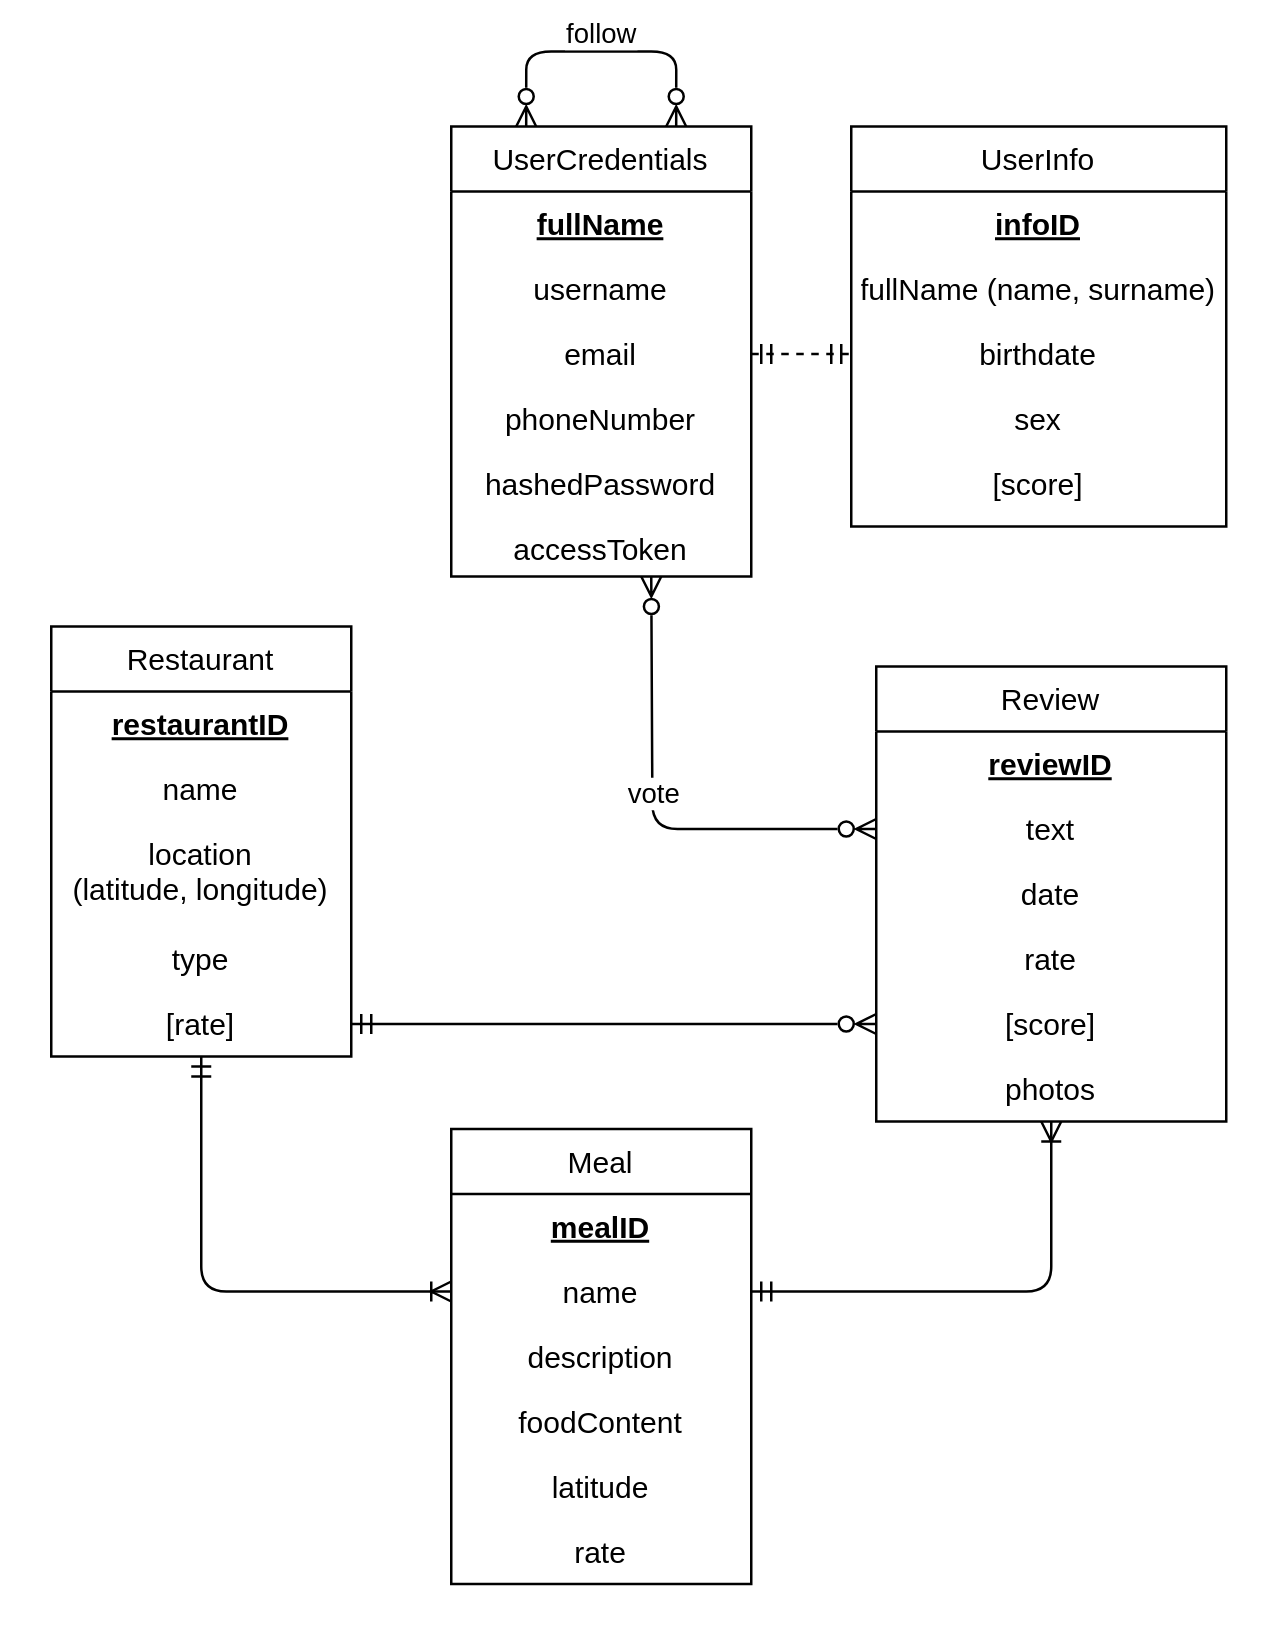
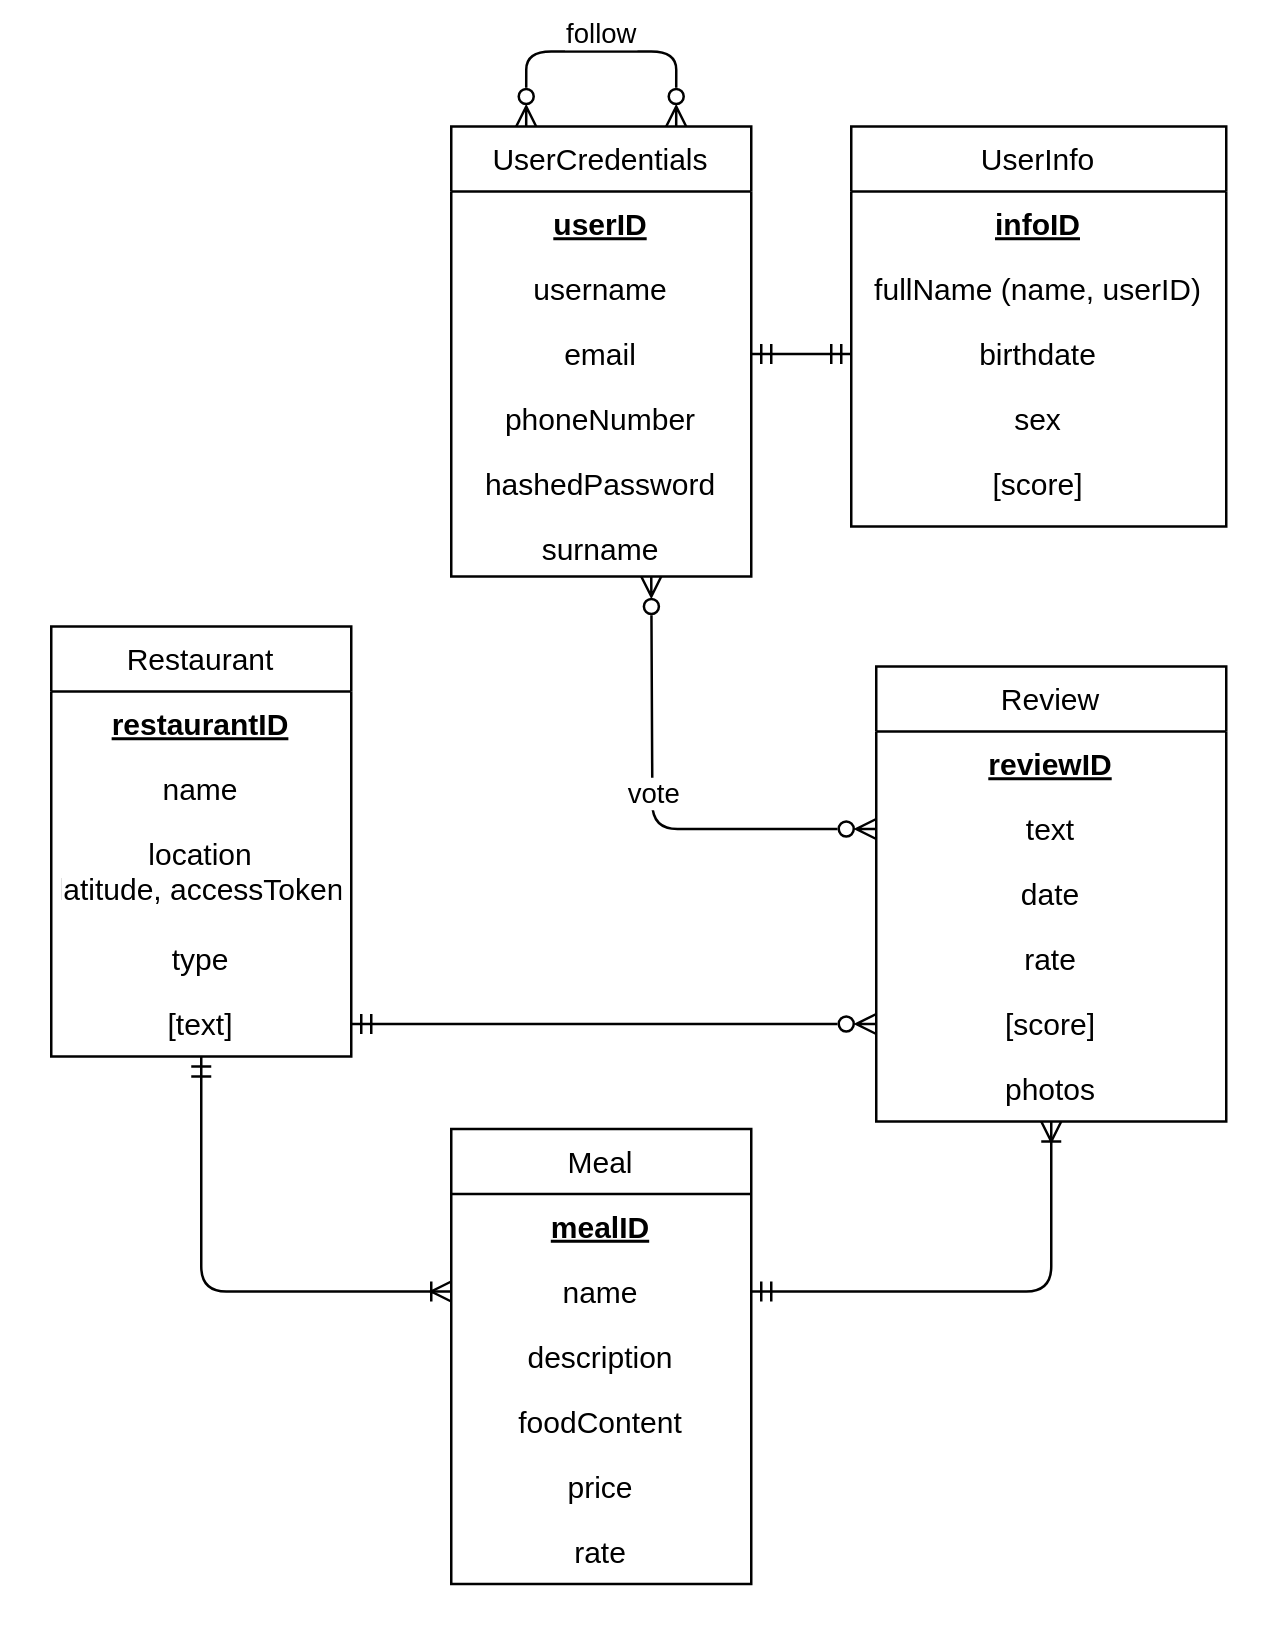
  <mxCell id="0" />
  <mxCell id="1" parent="0" />
  <mxCell id="2" style="edgeStyle=orthogonalEdgeStyle;rounded=1;orthogonalLoop=1;jettySize=auto;html=1;exitX=0.25;exitY=0;exitDx=0;exitDy=0;startArrow=ERzeroToMany;startFill=0;endArrow=ERzeroToMany;endFill=0;entryX=0.75;entryY=0;entryDx=0;entryDy=0;" parent="1" edge="1"><mxGeometry relative="1" as="geometry"><mxPoint x="269.98" y="50" as="targetPoint" /><Array as="points"><mxPoint x="209.98" y="20" /><mxPoint x="269.98" y="20" /></Array><mxPoint x="209.98" y="50" as="sourcePoint" /></mxGeometry></mxCell>
  <mxCell id="3" value="follow" style="edgeLabel;html=1;align=center;verticalAlign=middle;resizable=0;points=[];" parent="2" vertex="1" connectable="0"><mxGeometry x="-0.113" y="-1" relative="1" as="geometry"><mxPoint x="7" y="-9" as="offset" /></mxGeometry></mxCell>
  <mxCell id="4" value="UserCredentials" style="swimlane;fontStyle=0;childLayout=stackLayout;horizontal=1;startSize=26;fillColor=none;horizontalStack=0;resizeParent=1;resizeParentMax=0;resizeLast=0;collapsible=1;marginBottom=0;" parent="1" vertex="1"><mxGeometry x="180" y="50" width="120" height="180" as="geometry" /></mxCell>
- <mxCell id="5" value="fullName" style="text;strokeColor=none;fillColor=none;align=center;verticalAlign=top;spacingLeft=4;spacingRight=4;overflow=hidden;rotatable=0;points=[[0,0.5],[1,0.5]];portConstraint=eastwest;fontStyle=5" parent="4" vertex="1"><mxGeometry y="26" width="120" height="26" as="geometry" /></mxCell>
+ <mxCell id="5" value="userID" style="text;strokeColor=none;fillColor=none;align=center;verticalAlign=top;spacingLeft=4;spacingRight=4;overflow=hidden;rotatable=0;points=[[0,0.5],[1,0.5]];portConstraint=eastwest;fontStyle=5" parent="4" vertex="1"><mxGeometry y="26" width="120" height="26" as="geometry" /></mxCell>
  <mxCell id="6" value="username" style="text;strokeColor=none;fillColor=none;align=center;verticalAlign=top;spacingLeft=4;spacingRight=4;overflow=hidden;rotatable=0;points=[[0,0.5],[1,0.5]];portConstraint=eastwest;" parent="4" vertex="1"><mxGeometry y="52" width="120" height="26" as="geometry" /></mxCell>
  <mxCell id="7" value="email" style="text;strokeColor=none;fillColor=none;align=center;verticalAlign=top;spacingLeft=4;spacingRight=4;overflow=hidden;rotatable=0;points=[[0,0.5],[1,0.5]];portConstraint=eastwest;" parent="4" vertex="1"><mxGeometry y="78" width="120" height="26" as="geometry" /></mxCell>
  <mxCell id="8" value="phoneNumber" style="text;strokeColor=none;fillColor=none;align=center;verticalAlign=top;spacingLeft=4;spacingRight=4;overflow=hidden;rotatable=0;points=[[0,0.5],[1,0.5]];portConstraint=eastwest;" parent="4" vertex="1"><mxGeometry y="104" width="120" height="26" as="geometry" /></mxCell>
  <mxCell id="9" value="hashedPassword" style="text;strokeColor=none;fillColor=none;align=center;verticalAlign=top;spacingLeft=4;spacingRight=4;overflow=hidden;rotatable=0;points=[[0,0.5],[1,0.5]];portConstraint=eastwest;" parent="4" vertex="1"><mxGeometry y="130" width="120" height="26" as="geometry" /></mxCell>
- <mxCell id="10" value="accessToken" style="text;strokeColor=none;fillColor=none;align=center;verticalAlign=top;spacingLeft=4;spacingRight=4;overflow=hidden;rotatable=0;points=[[0,0.5],[1,0.5]];portConstraint=eastwest;" parent="4" vertex="1"><mxGeometry y="156" width="120" height="24" as="geometry" /></mxCell>
+ <mxCell id="10" value="surname" style="text;strokeColor=none;fillColor=none;align=center;verticalAlign=top;spacingLeft=4;spacingRight=4;overflow=hidden;rotatable=0;points=[[0,0.5],[1,0.5]];portConstraint=eastwest;" parent="4" vertex="1"><mxGeometry y="156" width="120" height="24" as="geometry" /></mxCell>
  <mxCell id="11" value="UserInfo" style="swimlane;fontStyle=0;childLayout=stackLayout;horizontal=1;startSize=26;fillColor=none;horizontalStack=0;resizeParent=1;resizeParentMax=0;resizeLast=0;collapsible=1;marginBottom=0;" parent="1" vertex="1"><mxGeometry x="340" y="50" width="150" height="160" as="geometry" /></mxCell>
  <mxCell id="12" value="infoID" style="text;strokeColor=none;fillColor=none;align=center;verticalAlign=top;spacingLeft=4;spacingRight=4;overflow=hidden;rotatable=0;points=[[0,0.5],[1,0.5]];portConstraint=eastwest;fontStyle=5" parent="11" vertex="1"><mxGeometry y="26" width="150" height="26" as="geometry" /></mxCell>
- <mxCell id="13" value="fullName (name, surname)" style="text;strokeColor=none;fillColor=none;align=center;verticalAlign=top;spacingLeft=4;spacingRight=4;overflow=hidden;rotatable=0;points=[[0,0.5],[1,0.5]];portConstraint=eastwest;" parent="11" vertex="1"><mxGeometry y="52" width="150" height="26" as="geometry" /></mxCell>
+ <mxCell id="13" value="fullName (name, userID)" style="text;strokeColor=none;fillColor=none;align=center;verticalAlign=top;spacingLeft=4;spacingRight=4;overflow=hidden;rotatable=0;points=[[0,0.5],[1,0.5]];portConstraint=eastwest;" parent="11" vertex="1"><mxGeometry y="52" width="150" height="26" as="geometry" /></mxCell>
  <mxCell id="14" value="birthdate" style="text;strokeColor=none;fillColor=none;align=center;verticalAlign=top;spacingLeft=4;spacingRight=4;overflow=hidden;rotatable=0;points=[[0,0.5],[1,0.5]];portConstraint=eastwest;" parent="11" vertex="1"><mxGeometry y="78" width="150" height="26" as="geometry" /></mxCell>
  <mxCell id="15" value="sex" style="text;strokeColor=none;fillColor=none;align=center;verticalAlign=top;spacingLeft=4;spacingRight=4;overflow=hidden;rotatable=0;points=[[0,0.5],[1,0.5]];portConstraint=eastwest;" parent="11" vertex="1"><mxGeometry y="104" width="150" height="26" as="geometry" /></mxCell>
  <mxCell id="16" value="[score]" style="text;strokeColor=none;fillColor=none;align=center;verticalAlign=top;spacingLeft=4;spacingRight=4;overflow=hidden;rotatable=0;points=[[0,0.5],[1,0.5]];portConstraint=eastwest;" parent="11" vertex="1"><mxGeometry y="130" width="150" height="30" as="geometry" /></mxCell>
  <mxCell id="17" value="Restaurant" style="swimlane;fontStyle=0;childLayout=stackLayout;horizontal=1;startSize=26;fillColor=none;horizontalStack=0;resizeParent=1;resizeParentMax=0;resizeLast=0;collapsible=1;marginBottom=0;" parent="1" vertex="1"><mxGeometry x="20" y="250" width="120" height="172" as="geometry" /></mxCell>
  <mxCell id="18" value="restaurantID" style="text;strokeColor=none;fillColor=none;align=center;verticalAlign=top;spacingLeft=4;spacingRight=4;overflow=hidden;rotatable=0;points=[[0,0.5],[1,0.5]];portConstraint=eastwest;fontStyle=5" parent="17" vertex="1"><mxGeometry y="26" width="120" height="26" as="geometry" /></mxCell>
  <mxCell id="19" value="name" style="text;strokeColor=none;fillColor=none;align=center;verticalAlign=top;spacingLeft=4;spacingRight=4;overflow=hidden;rotatable=0;points=[[0,0.5],[1,0.5]];portConstraint=eastwest;" parent="17" vertex="1"><mxGeometry y="52" width="120" height="26" as="geometry" /></mxCell>
- <mxCell id="20" value="location&#10;(latitude, longitude)" style="text;strokeColor=none;fillColor=none;align=center;verticalAlign=top;spacingLeft=4;spacingRight=4;overflow=hidden;rotatable=0;points=[[0,0.5],[1,0.5]];portConstraint=eastwest;" parent="17" vertex="1"><mxGeometry y="78" width="120" height="42" as="geometry" /></mxCell>
+ <mxCell id="20" value="location&#10;(latitude, accessToken)" style="text;strokeColor=none;fillColor=none;align=center;verticalAlign=top;spacingLeft=4;spacingRight=4;overflow=hidden;rotatable=0;points=[[0,0.5],[1,0.5]];portConstraint=eastwest;" parent="17" vertex="1"><mxGeometry y="78" width="120" height="42" as="geometry" /></mxCell>
  <mxCell id="21" value="type" style="text;strokeColor=none;fillColor=none;align=center;verticalAlign=top;spacingLeft=4;spacingRight=4;overflow=hidden;rotatable=0;points=[[0,0.5],[1,0.5]];portConstraint=eastwest;" parent="17" vertex="1"><mxGeometry y="120" width="120" height="26" as="geometry" /></mxCell>
- <mxCell id="22" value="[rate]" style="text;strokeColor=none;fillColor=none;align=center;verticalAlign=top;spacingLeft=4;spacingRight=4;overflow=hidden;rotatable=0;points=[[0,0.5],[1,0.5]];portConstraint=eastwest;" parent="17" vertex="1"><mxGeometry y="146" width="120" height="26" as="geometry" /></mxCell>
+ <mxCell id="22" value="[text]" style="text;strokeColor=none;fillColor=none;align=center;verticalAlign=top;spacingLeft=4;spacingRight=4;overflow=hidden;rotatable=0;points=[[0,0.5],[1,0.5]];portConstraint=eastwest;" parent="17" vertex="1"><mxGeometry y="146" width="120" height="26" as="geometry" /></mxCell>
  <mxCell id="23" value="Review" style="swimlane;fontStyle=0;childLayout=stackLayout;horizontal=1;startSize=26;fillColor=none;horizontalStack=0;resizeParent=1;resizeParentMax=0;resizeLast=0;collapsible=1;marginBottom=0;" parent="1" vertex="1"><mxGeometry x="350" y="266" width="140" height="182" as="geometry" /></mxCell>
  <mxCell id="24" value="reviewID" style="text;strokeColor=none;fillColor=none;align=center;verticalAlign=top;spacingLeft=4;spacingRight=4;overflow=hidden;rotatable=0;points=[[0,0.5],[1,0.5]];portConstraint=eastwest;fontStyle=5" parent="23" vertex="1"><mxGeometry y="26" width="140" height="26" as="geometry" /></mxCell>
  <mxCell id="25" value="text" style="text;strokeColor=none;fillColor=none;align=center;verticalAlign=top;spacingLeft=4;spacingRight=4;overflow=hidden;rotatable=0;points=[[0,0.5],[1,0.5]];portConstraint=eastwest;" parent="23" vertex="1"><mxGeometry y="52" width="140" height="26" as="geometry" /></mxCell>
  <mxCell id="26" value="date" style="text;strokeColor=none;fillColor=none;align=center;verticalAlign=top;spacingLeft=4;spacingRight=4;overflow=hidden;rotatable=0;points=[[0,0.5],[1,0.5]];portConstraint=eastwest;" parent="23" vertex="1"><mxGeometry y="78" width="140" height="26" as="geometry" /></mxCell>
  <mxCell id="27" value="rate" style="text;strokeColor=none;fillColor=none;align=center;verticalAlign=top;spacingLeft=4;spacingRight=4;overflow=hidden;rotatable=0;points=[[0,0.5],[1,0.5]];portConstraint=eastwest;" vertex="1" parent="23"><mxGeometry y="104" width="140" height="26" as="geometry" /></mxCell>
  <mxCell id="28" value="[score]" style="text;strokeColor=none;fillColor=none;align=center;verticalAlign=top;spacingLeft=4;spacingRight=4;overflow=hidden;rotatable=0;points=[[0,0.5],[1,0.5]];portConstraint=eastwest;" parent="23" vertex="1"><mxGeometry y="130" width="140" height="26" as="geometry" /></mxCell>
  <mxCell id="29" value="photos" style="text;strokeColor=none;fillColor=none;align=center;verticalAlign=top;spacingLeft=4;spacingRight=4;overflow=hidden;rotatable=0;points=[[0,0.5],[1,0.5]];portConstraint=eastwest;" vertex="1" parent="23"><mxGeometry y="156" width="140" height="26" as="geometry" /></mxCell>
  <mxCell id="30" style="edgeStyle=orthogonalEdgeStyle;rounded=1;orthogonalLoop=1;jettySize=auto;html=1;entryX=0;entryY=0.5;entryDx=0;entryDy=0;startArrow=ERmandOne;startFill=0;endArrow=ERzeroToMany;endFill=0;exitX=1;exitY=0.5;exitDx=0;exitDy=0;" parent="1" source="22" target="28" edge="1"><mxGeometry relative="1" as="geometry"><mxPoint x="170" y="393" as="sourcePoint" /></mxGeometry></mxCell>
  <mxCell id="31" style="edgeStyle=orthogonalEdgeStyle;rounded=1;orthogonalLoop=1;jettySize=auto;html=1;exitX=0;exitY=0.5;exitDx=0;exitDy=0;startArrow=ERzeroToMany;startFill=0;endArrow=ERzeroToMany;endFill=0;" parent="1" source="25" edge="1"><mxGeometry relative="1" as="geometry"><mxPoint x="260" y="230" as="targetPoint" /></mxGeometry></mxCell>
  <mxCell id="32" value="vote" style="edgeLabel;html=1;align=center;verticalAlign=middle;resizable=0;points=[];" parent="31" vertex="1" connectable="0"><mxGeometry x="0.047" relative="1" as="geometry"><mxPoint y="-4" as="offset" /></mxGeometry></mxCell>
  <mxCell id="33" style="edgeStyle=orthogonalEdgeStyle;rounded=1;orthogonalLoop=1;jettySize=auto;html=1;exitX=0.5;exitY=1;exitDx=0;exitDy=0;entryX=0;entryY=0.5;entryDx=0;entryDy=0;startArrow=ERmandOne;startFill=0;endArrow=ERoneToMany;endFill=0;" parent="1" source="17" target="36" edge="1"><mxGeometry relative="1" as="geometry"><Array as="points"><mxPoint x="80" y="516" /></Array></mxGeometry></mxCell>
  <mxCell id="34" value="Meal" style="swimlane;fontStyle=0;childLayout=stackLayout;horizontal=1;startSize=26;fillColor=none;horizontalStack=0;resizeParent=1;resizeParentMax=0;resizeLast=0;collapsible=1;marginBottom=0;" parent="1" vertex="1"><mxGeometry x="180" y="451" width="120" height="182" as="geometry" /></mxCell>
  <mxCell id="35" value="mealID" style="text;strokeColor=none;fillColor=none;align=center;verticalAlign=top;spacingLeft=4;spacingRight=4;overflow=hidden;rotatable=0;points=[[0,0.5],[1,0.5]];portConstraint=eastwest;fontStyle=5" parent="34" vertex="1"><mxGeometry y="26" width="120" height="26" as="geometry" /></mxCell>
  <mxCell id="36" value="name" style="text;strokeColor=none;fillColor=none;align=center;verticalAlign=top;spacingLeft=4;spacingRight=4;overflow=hidden;rotatable=0;points=[[0,0.5],[1,0.5]];portConstraint=eastwest;" parent="34" vertex="1"><mxGeometry y="52" width="120" height="26" as="geometry" /></mxCell>
  <mxCell id="37" value="description" style="text;strokeColor=none;fillColor=none;align=center;verticalAlign=top;spacingLeft=4;spacingRight=4;overflow=hidden;rotatable=0;points=[[0,0.5],[1,0.5]];portConstraint=eastwest;" parent="34" vertex="1"><mxGeometry y="78" width="120" height="26" as="geometry" /></mxCell>
  <mxCell id="38" value="foodContent" style="text;strokeColor=none;fillColor=none;align=center;verticalAlign=top;spacingLeft=4;spacingRight=4;overflow=hidden;rotatable=0;points=[[0,0.5],[1,0.5]];portConstraint=eastwest;" parent="34" vertex="1"><mxGeometry y="104" width="120" height="26" as="geometry" /></mxCell>
- <mxCell id="39" value="latitude" style="text;strokeColor=none;fillColor=none;align=center;verticalAlign=top;spacingLeft=4;spacingRight=4;overflow=hidden;rotatable=0;points=[[0,0.5],[1,0.5]];portConstraint=eastwest;" parent="34" vertex="1"><mxGeometry y="130" width="120" height="26" as="geometry" /></mxCell>
+ <mxCell id="39" value="price" style="text;strokeColor=none;fillColor=none;align=center;verticalAlign=top;spacingLeft=4;spacingRight=4;overflow=hidden;rotatable=0;points=[[0,0.5],[1,0.5]];portConstraint=eastwest;" parent="34" vertex="1"><mxGeometry y="130" width="120" height="26" as="geometry" /></mxCell>
  <mxCell id="40" value="rate" style="text;strokeColor=none;fillColor=none;align=center;verticalAlign=top;spacingLeft=4;spacingRight=4;overflow=hidden;rotatable=0;points=[[0,0.5],[1,0.5]];portConstraint=eastwest;" vertex="1" parent="34"><mxGeometry y="156" width="120" height="26" as="geometry" /></mxCell>
  <mxCell id="41" style="edgeStyle=orthogonalEdgeStyle;rounded=1;orthogonalLoop=1;jettySize=auto;html=1;startArrow=ERmandOne;startFill=0;endArrow=ERoneToMany;endFill=0;exitX=1;exitY=0.5;exitDx=0;exitDy=0;entryX=0.5;entryY=1;entryDx=0;entryDy=0;" parent="1" source="36" target="23" edge="1"><mxGeometry relative="1" as="geometry"><mxPoint x="410" y="430" as="targetPoint" /><mxPoint x="140" y="530" as="sourcePoint" /><Array as="points"><mxPoint x="420" y="516" /></Array></mxGeometry></mxCell>
- <mxCell id="42" style="edgeStyle=orthogonalEdgeStyle;rounded=0;orthogonalLoop=1;jettySize=auto;html=1;exitX=1;exitY=0.5;exitDx=0;exitDy=0;entryX=0;entryY=0.5;entryDx=0;entryDy=0;startArrow=ERmandOne;startFill=0;endArrow=ERmandOne;endFill=0;dashed=1;" parent="1" source="7" target="14" edge="1"><mxGeometry relative="1" as="geometry" /></mxCell>
+ <mxCell id="42" style="edgeStyle=orthogonalEdgeStyle;rounded=0;orthogonalLoop=1;jettySize=auto;html=1;exitX=1;exitY=0.5;exitDx=0;exitDy=0;entryX=0;entryY=0.5;entryDx=0;entryDy=0;startArrow=ERmandOne;startFill=0;endArrow=ERmandOne;endFill=0;" parent="1" source="7" target="14" edge="1"><mxGeometry relative="1" as="geometry" /></mxCell>
